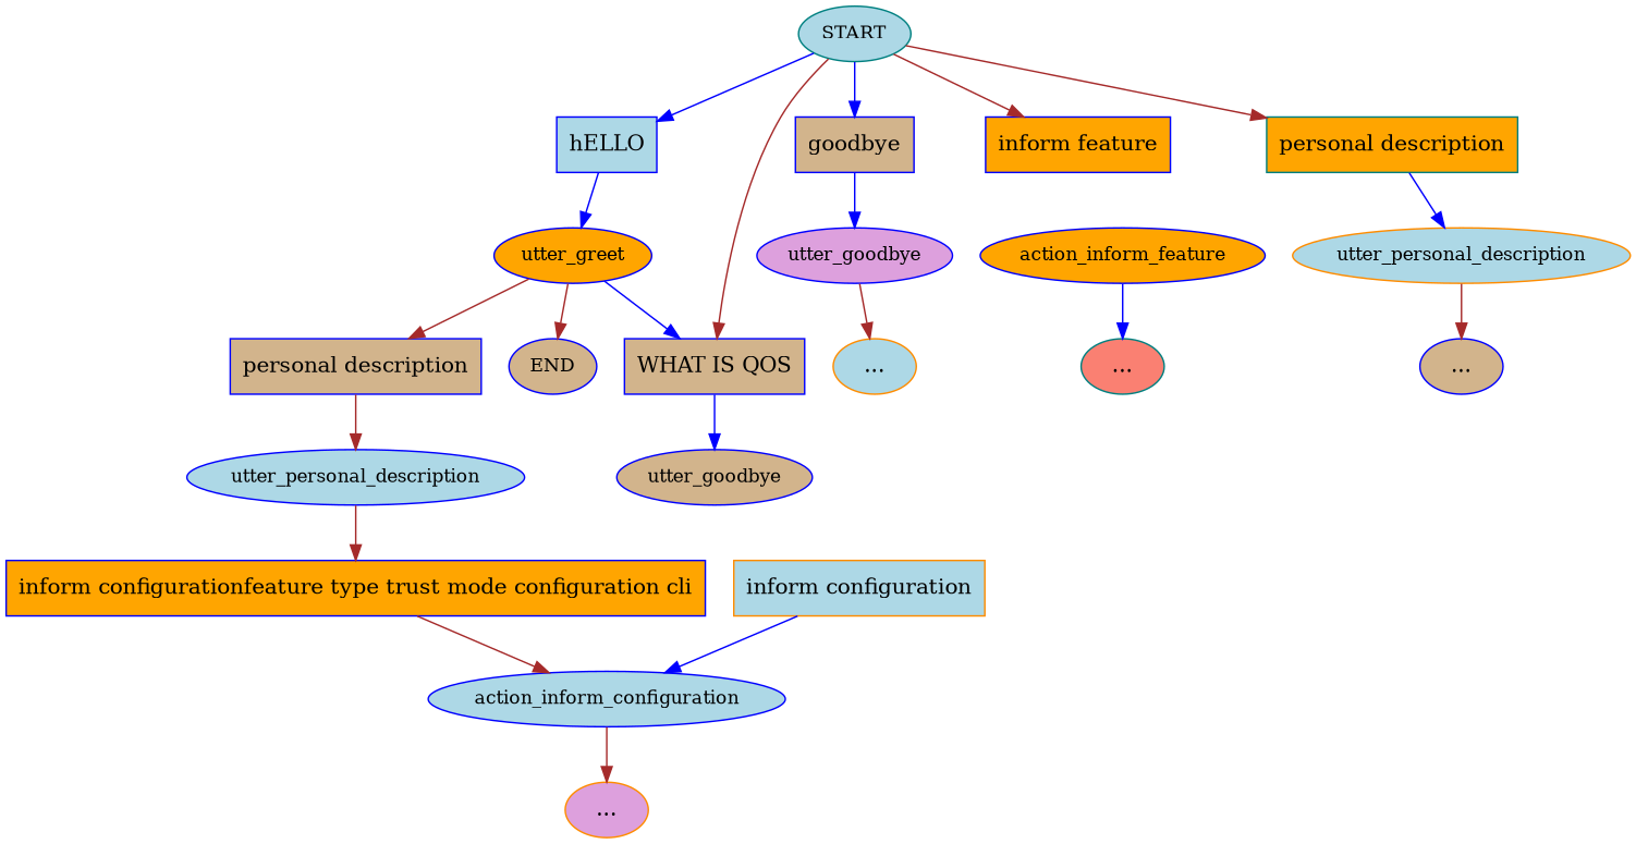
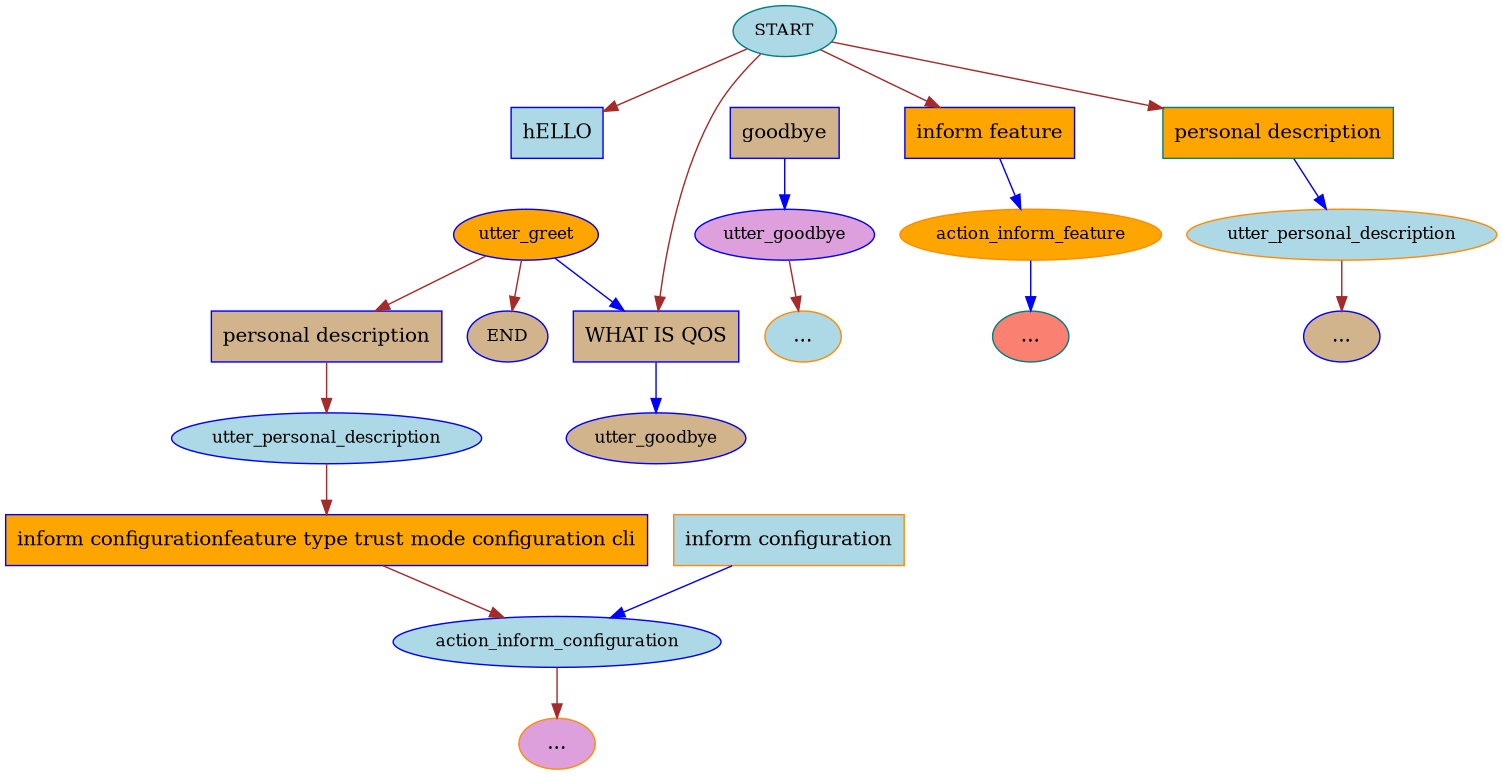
  digraph {
    node [color=blue fillcolor=lightblue style=filled]
    edge [color=brown]
    n1 [color=teal fontsize=12 label=START]
    n2 [label=hELLO shape=rect]
    n3 [fillcolor=tan label=goodbye shape=rect]
    n4 [fillcolor=orange label="inform feature" shape=rect]
    n5 [color=teal fillcolor=orange label="personal description" shape=rect]
    n6 [fillcolor=tan label="WHAT IS QOS" shape=rect]
    n7 [fillcolor=orange fontsize=12 label=utter_greet]
    n8 [fillcolor=plum fontsize=12 label=utter_goodbye]
-   n9 [fillcolor=orange fontsize=12 label=action_inform_feature]
+   n9 [color=darkorange fillcolor=orange fontsize=12 label=action_inform_feature]
    n10 [color=darkorange label="inform configuration" shape=rect]
    n11 [fontsize=12 label=action_inform_configuration]
    n12 [color=darkorange fontsize=12 label=utter_personal_description]
    n13 [fillcolor=tan fontsize=12 label=END]
    n14 [fillcolor=tan label="personal description" shape=rect]
    n15 [fontsize=12 label=utter_personal_description]
    n16 [fillcolor=tan fontsize=12 label=utter_goodbye]
    n17 [color=darkorange label="..."]
    n18 [color=teal fillcolor=salmon label="..."]
    n19 [color=darkorange fillcolor=plum label="..."]
    n20 [fillcolor=tan label="..."]
    n21 [fillcolor=orange label="inform configurationfeature type trust mode configuration cli" shape=rect]
-   n1 -> n2 [color=blue]
-   n1 -> n3 [color=blue]
+   n1 -> n2
    n1 -> n4
    n1 -> n5
    n1 -> n6
-   n2 -> n7 [color=blue]
    n3 -> n8 [color=blue]
+   n4 -> n9 [color=blue]
    n5 -> n12 [color=blue]
    n6 -> n16 [color=blue]
    n7 -> n6 [color=blue]
    n7 -> n13
    n7 -> n14
    n8 -> n17
    n9 -> n18 [color=blue]
    n10 -> n11 [color=blue]
    n11 -> n19
    n12 -> n20
    n14 -> n15
    n15 -> n21
    n21 -> n11
  }
